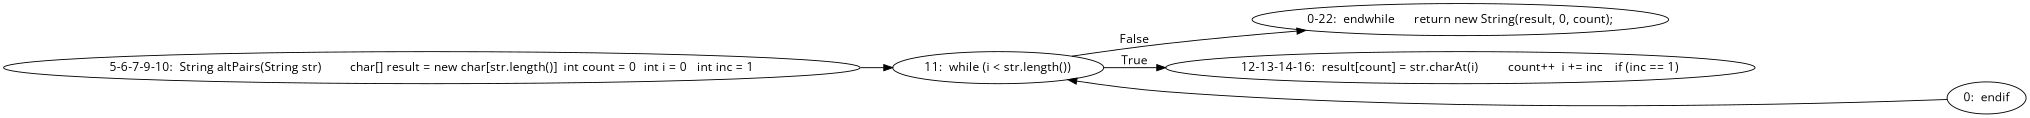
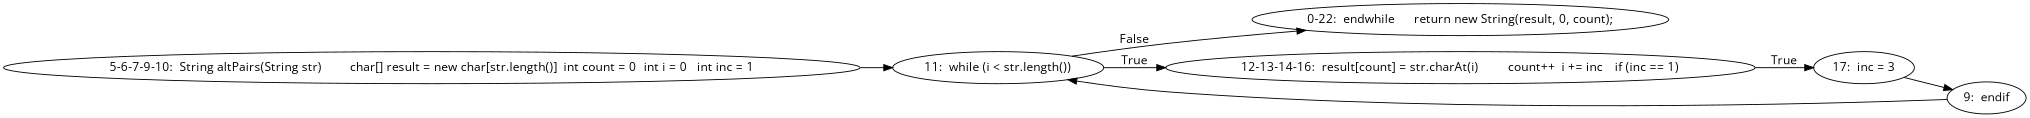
  digraph {
    fontname="Open Sans"
    rankdir=LR
    node [fontname="Open Sans"]
    edge [fontname="Open Sans"]
    n1 [label="5-6-7-9-10:  String altPairs(String str)	char[] result = new char[str.length()]	int count = 0	int i = 0	int inc = 1"]
    n2 [label="11:  while (i < str.length())"]
    n3 [label="0-22:  endwhile	return new String(result, 0, count);"]
    n4 [label="12-13-14-16:  result[count] = str.charAt(i)	count++	i += inc	if (inc == 1)"]
-   n6 [label="0:  endif"]
+   n5 [label="17:  inc = 3"]
+   n6 [label="9:  endif"]
    n1 -> n2
    n2 -> n3 [label=False]
    n2 -> n4 [label=True]
+   n4 -> n5 [label=True]
+   n5 -> n6
    n6 -> n2
  }
